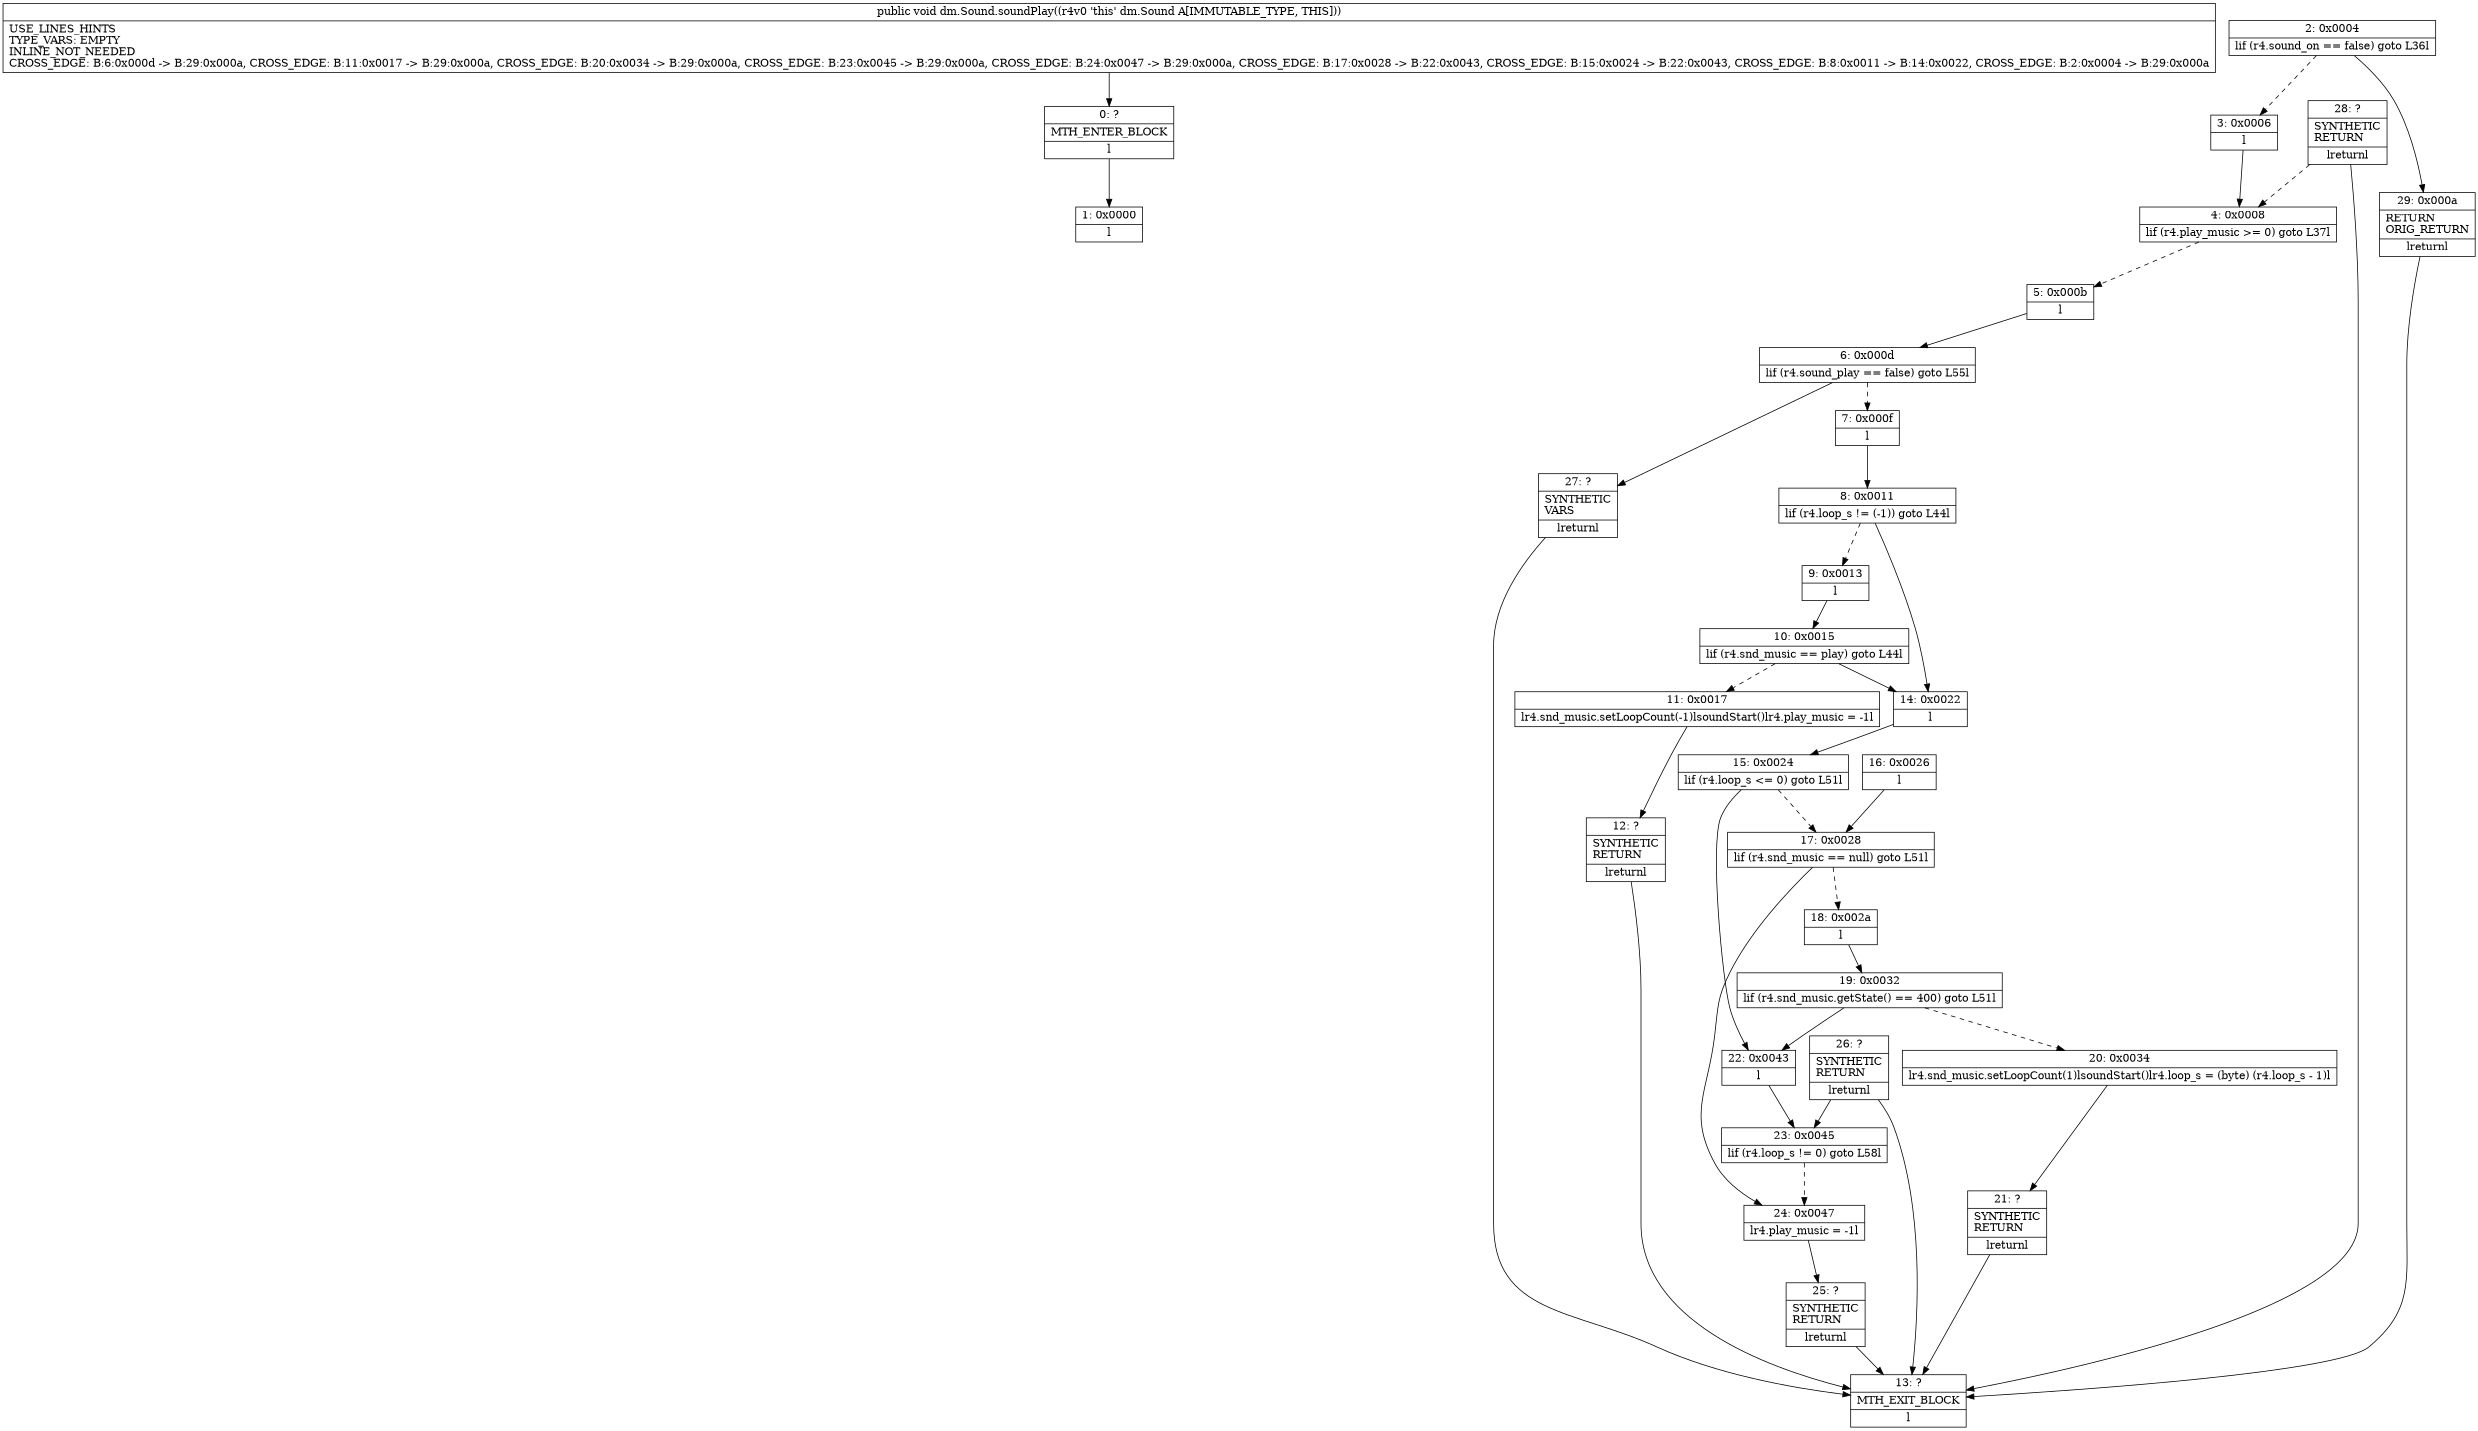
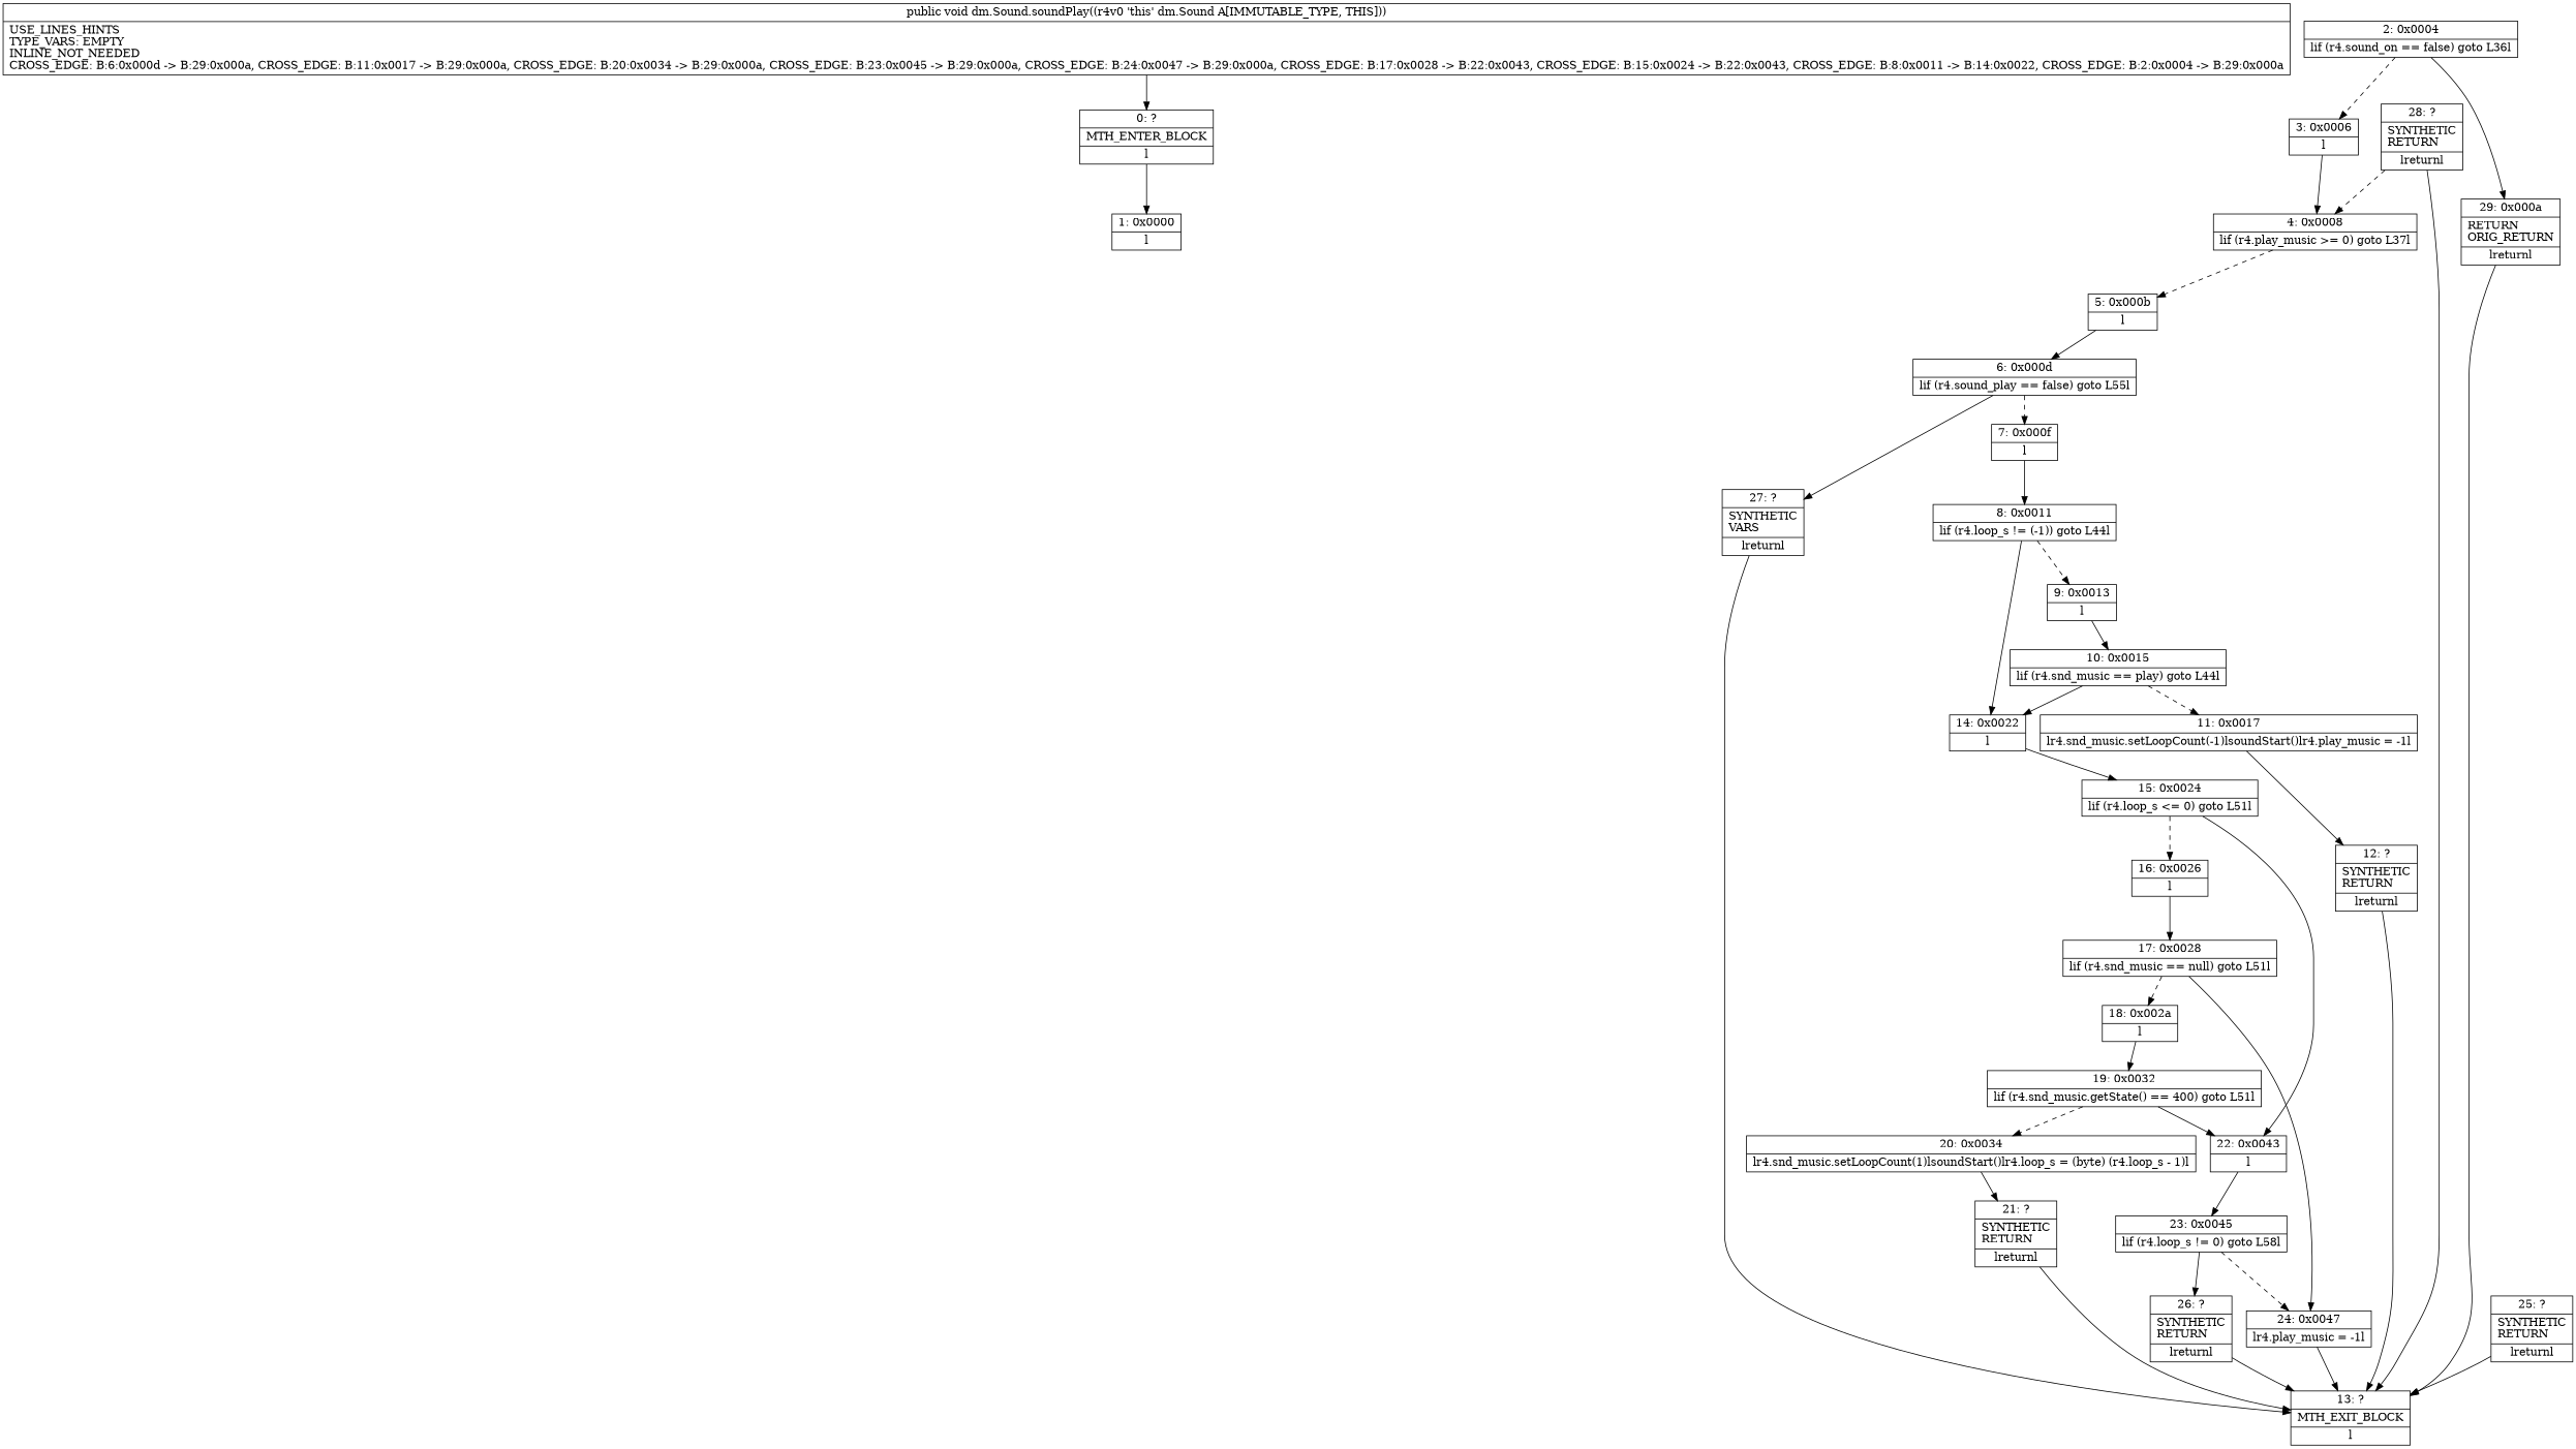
  digraph {
    node [shape=record]
    n1 [label="{0\:\ ?|MTH_ENTER_BLOCK\l|l}"]
    n2 [label="{1\:\ 0x0000|l}"]
    n3 [label="{2\:\ 0x0004|lif (r4.sound_on == false) goto L36l}"]
    n4 [label="{3\:\ 0x0006|l}"]
    n5 [label="{29\:\ 0x000a|RETURN\lORIG_RETURN\l|lreturnl}"]
    n6 [label="{4\:\ 0x0008|lif (r4.play_music \>= 0) goto L37l}"]
    n7 [label="{13\:\ ?|MTH_EXIT_BLOCK\l|l}"]
    n8 [label="{5\:\ 0x000b|l}"]
    n9 [label="{6\:\ 0x000d|lif (r4.sound_play == false) goto L55l}"]
    n10 [label="{28\:\ ?|SYNTHETIC\lRETURN\l|lreturnl}"]
    n11 [label="{7\:\ 0x000f|l}"]
    n12 [label="{27\:\ ?|SYNTHETIC\lVARS\l|lreturnl}"]
    n13 [label="{8\:\ 0x0011|lif (r4.loop_s != (\-1)) goto L44l}"]
    n14 [label="{9\:\ 0x0013|l}"]
    n15 [label="{14\:\ 0x0022|l}"]
    n16 [label="{10\:\ 0x0015|lif (r4.snd_music == play) goto L44l}"]
    n17 [label="{15\:\ 0x0024|lif (r4.loop_s \<= 0) goto L51l}"]
    n18 [label="{11\:\ 0x0017|lr4.snd_music.setLoopCount(\-1)lsoundStart()lr4.play_music = \-1l}"]
    n19 [label="{12\:\ ?|SYNTHETIC\lRETURN\l|lreturnl}"]
    n20 [label="{16\:\ 0x0026|l}"]
    n21 [label="{22\:\ 0x0043|l}"]
    n22 [label="{17\:\ 0x0028|lif (r4.snd_music == null) goto L51l}"]
    n23 [label="{23\:\ 0x0045|lif (r4.loop_s != 0) goto L58l}"]
    n24 [label="{18\:\ 0x002a|l}"]
    n25 [label="{24\:\ 0x0047|lr4.play_music = \-1l}"]
    n26 [label="{19\:\ 0x0032|lif (r4.snd_music.getState() == 400) goto L51l}"]
    n27 [label="{20\:\ 0x0034|lr4.snd_music.setLoopCount(1)lsoundStart()lr4.loop_s = (byte) (r4.loop_s \- 1)l}"]
    n28 [label="{21\:\ ?|SYNTHETIC\lRETURN\l|lreturnl}"]
    n29 [label="{26\:\ ?|SYNTHETIC\lRETURN\l|lreturnl}"]
    n30 [label="{25\:\ ?|SYNTHETIC\lRETURN\l|lreturnl}"]
    n31 [label="{public void dm.Sound.soundPlay((r4v0 'this' dm.Sound A[IMMUTABLE_TYPE, THIS]))  | USE_LINES_HINTS\lTYPE_VARS: EMPTY\lINLINE_NOT_NEEDED\lCROSS_EDGE: B:6:0x000d \-\> B:29:0x000a, CROSS_EDGE: B:11:0x0017 \-\> B:29:0x000a, CROSS_EDGE: B:20:0x0034 \-\> B:29:0x000a, CROSS_EDGE: B:23:0x0045 \-\> B:29:0x000a, CROSS_EDGE: B:24:0x0047 \-\> B:29:0x000a, CROSS_EDGE: B:17:0x0028 \-\> B:22:0x0043, CROSS_EDGE: B:15:0x0024 \-\> B:22:0x0043, CROSS_EDGE: B:8:0x0011 \-\> B:14:0x0022, CROSS_EDGE: B:2:0x0004 \-\> B:29:0x000a\l}"]
    n1 -> n2
    n3 -> n4 [style=dashed]
    n3 -> n5
    n4 -> n6
    n5 -> n7
    n6 -> n8 [style=dashed]
    n8 -> n9
    n9 -> n11 [style=dashed]
    n9 -> n12
    n10 -> n6 [style=dashed]
    n10 -> n7
    n11 -> n13
    n12 -> n7
    n13 -> n14 [style=dashed]
    n13 -> n15
    n14 -> n16
    n15 -> n17
    n16 -> n15
    n16 -> n18 [style=dashed]
-   n17 -> n22 [style=dashed]
+   n17 -> n20 [style=dashed]
    n17 -> n21
    n18 -> n19
    n19 -> n7
    n20 -> n22
    n21 -> n23
    n22 -> n24 [style=dashed]
    n22 -> n25
    n23 -> n25 [style=dashed]
-   n29 -> n23
+   n23 -> n29
    n24 -> n26
-   n25 -> n30
+   n25 -> n7
    n26 -> n21
    n26 -> n27 [style=dashed]
    n27 -> n28
    n28 -> n7
    n29 -> n7
    n30 -> n7
    n31 -> n1
  }
